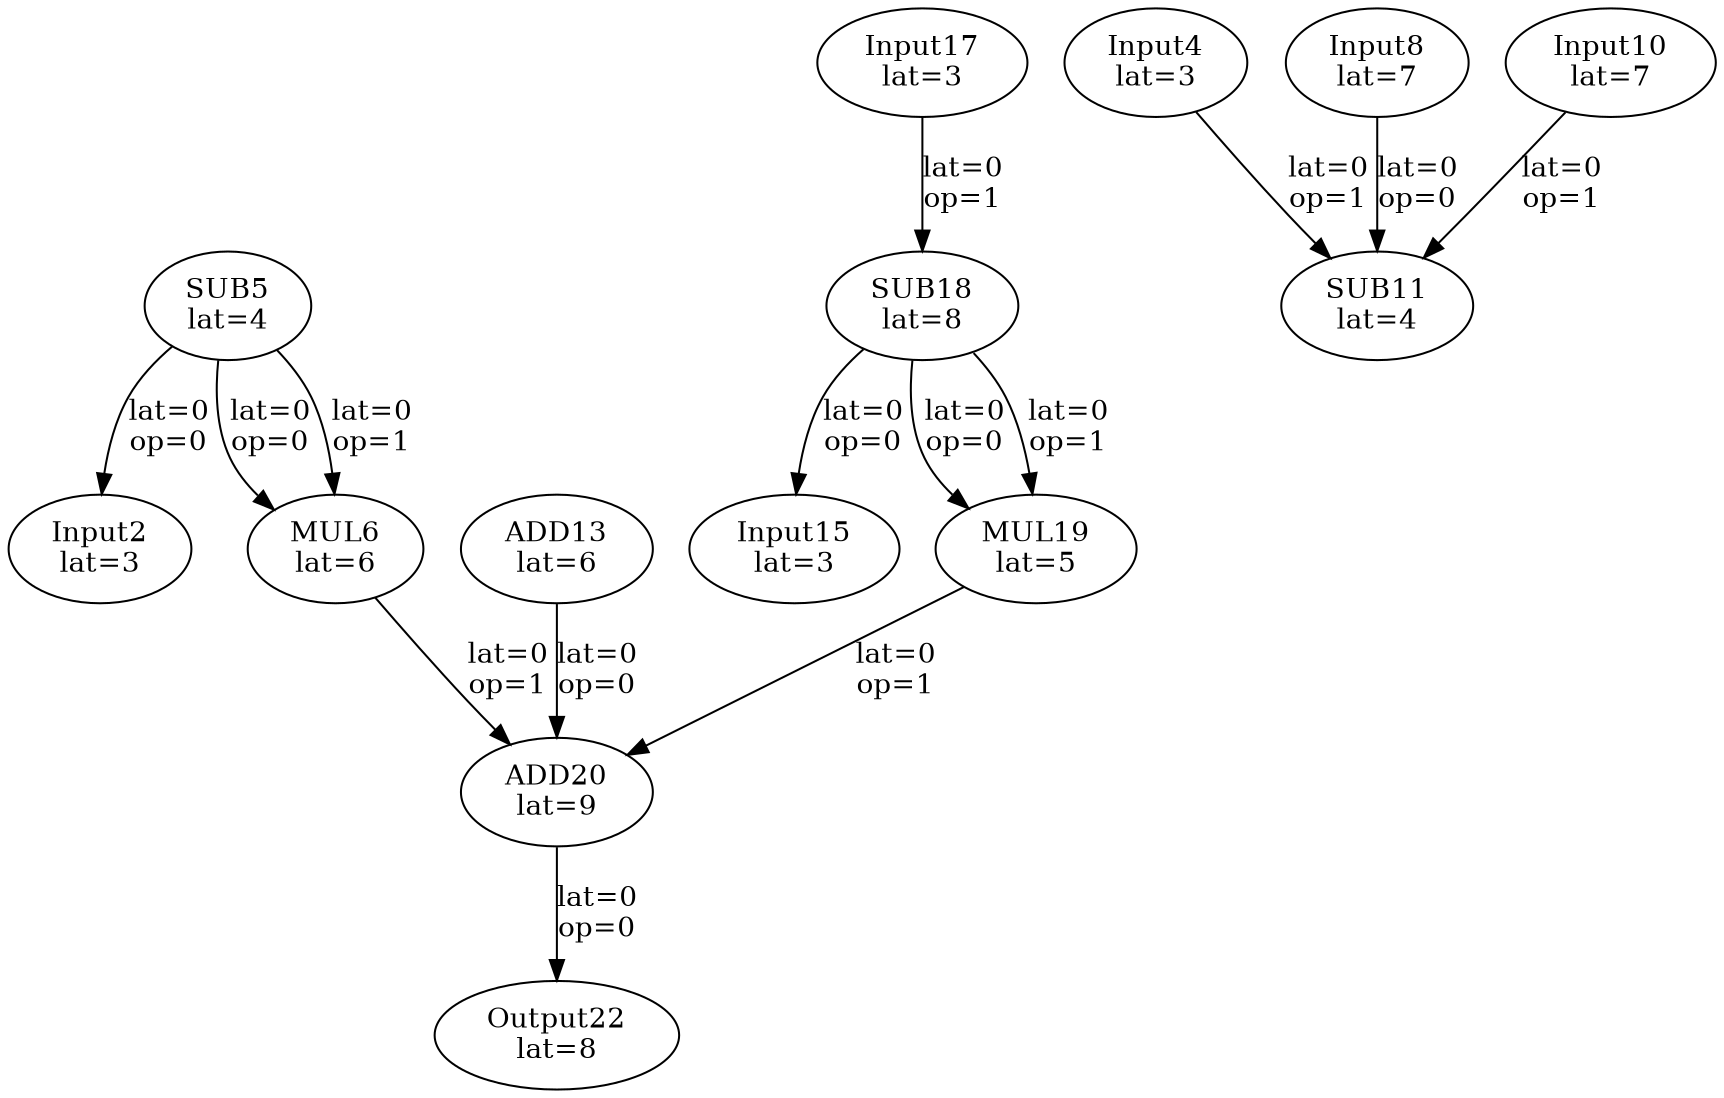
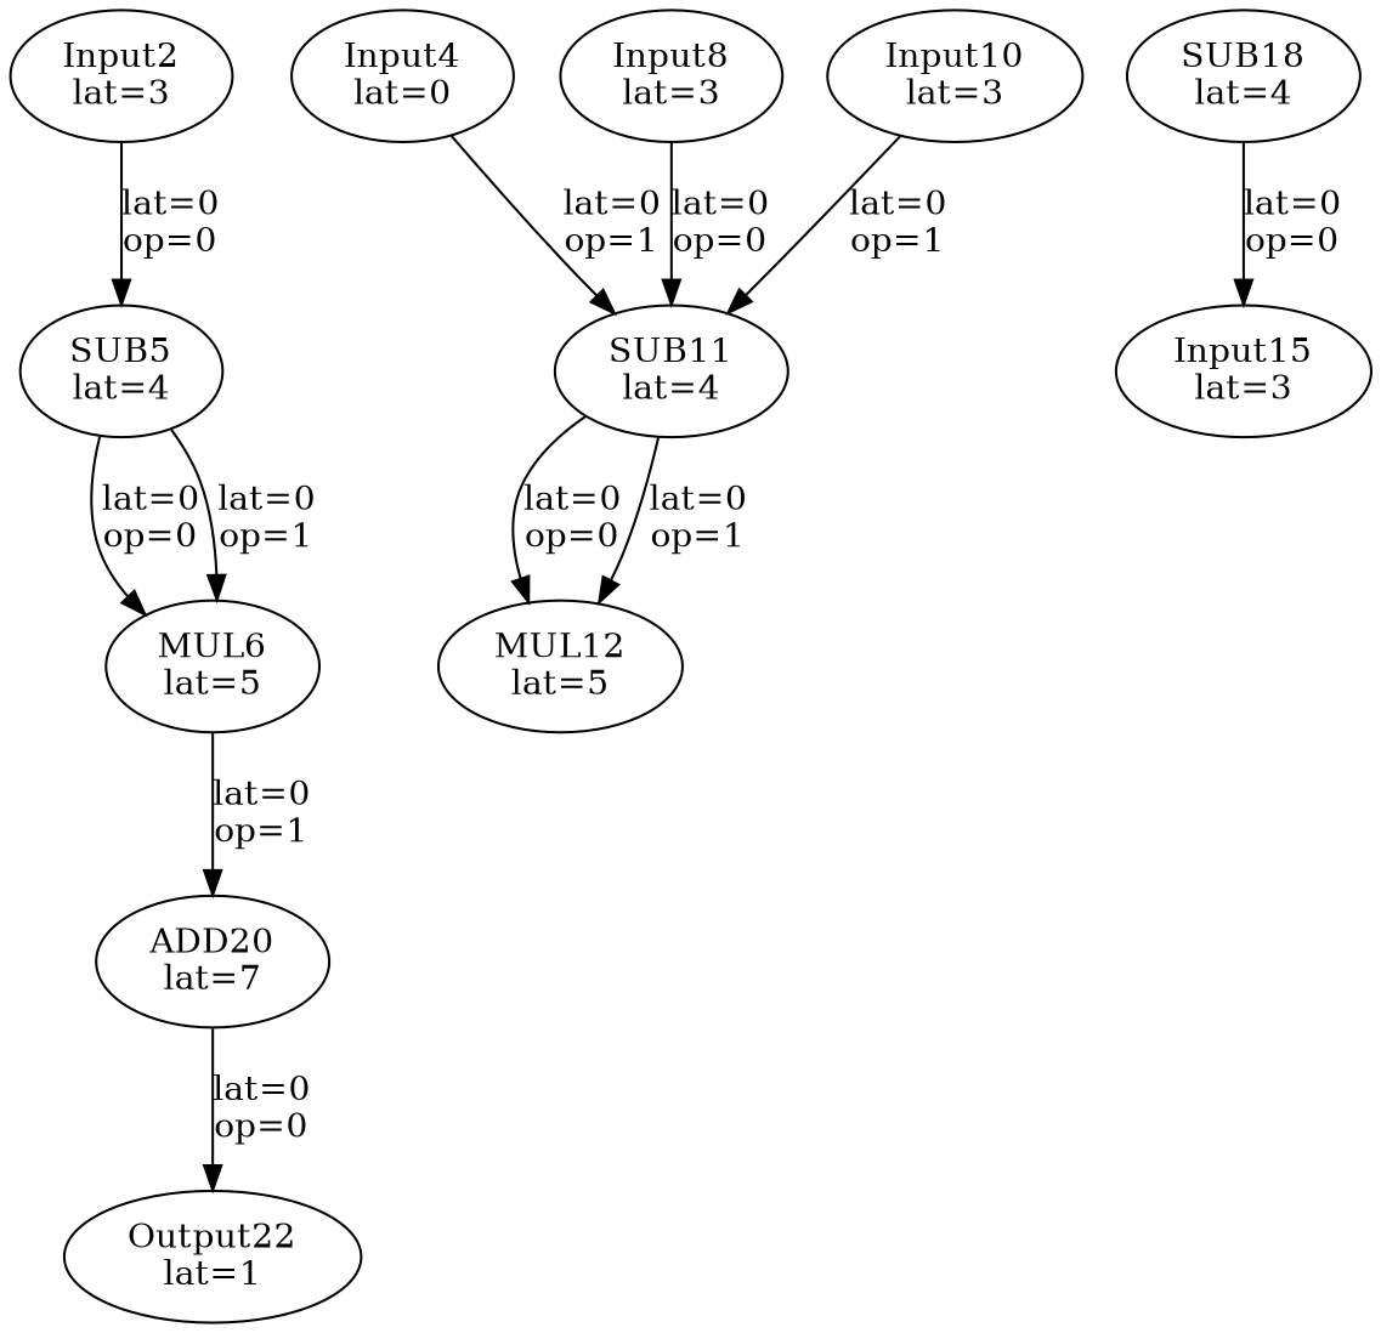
  digraph {
    Input2 [label="\N\nlat=3"]
    SUB5 [label="\N\nlat=4"]
-   MUL6 [label="\N\nlat=6"]
-   Input4 [label="\N\nlat=3"]
+   MUL6 [label="\N\nlat=5"]
+   Input4 [label="\N\nlat=0"]
    SUB11 [label="\N\nlat=4"]
-   ADD20 [label="\N\nlat=9"]
-   ADD13 [label="\N\nlat=6"]
-   Input8 [label="\N\nlat=7"]
-   Input10 [label="\N\nlat=7"]
-   Output22 [label="\N\nlat=8"]
+   ADD20 [label="\N\nlat=7"]
+   Input8 [label="\N\nlat=3"]
+   MUL12 [label="\N\nlat=5"]
+   Input10 [label="\N\nlat=3"]
+   Output22 [label="\N\nlat=1"]
    Input15 [label="\N\nlat=3"]
-   SUB18 [label="\N\nlat=8"]
-   MUL19 [label="\N\nlat=5"]
-   Input17 [label="\N\nlat=3"]
-   SUB5 -> Input2 [label="lat=0\nop=0"]
+   SUB18 [label="\N\nlat=4"]
+   Input2 -> SUB5 [label="lat=0\nop=0"]
    SUB5 -> MUL6 [label="lat=0\nop=0"]
    SUB5 -> MUL6 [label="lat=0\nop=1"]
    MUL6 -> ADD20 [label="lat=0\nop=1"]
    Input4 -> SUB11 [label="lat=0\nop=1"]
+   SUB11 -> MUL12 [label="lat=0\nop=0"]
+   SUB11 -> MUL12 [label="lat=0\nop=1"]
    ADD20 -> Output22 [label="lat=0\nop=0"]
-   ADD13 -> ADD20 [label="lat=0\nop=0"]
    Input8 -> SUB11 [label="lat=0\nop=0"]
    Input10 -> SUB11 [label="lat=0\nop=1"]
    SUB18 -> Input15 [label="lat=0\nop=0"]
-   SUB18 -> MUL19 [label="lat=0\nop=0"]
-   SUB18 -> MUL19 [label="lat=0\nop=1"]
-   MUL19 -> ADD20 [label="lat=0\nop=1"]
-   Input17 -> SUB18 [label="lat=0\nop=1"]
  }
